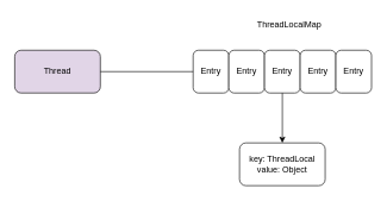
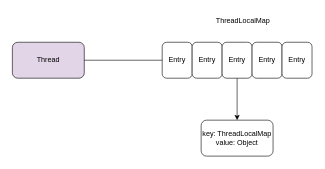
  <mxCell id="0" />
  <mxCell id="1" parent="0" />
  <mxCell id="2" value="Thread" style="rounded=1;whiteSpace=wrap;html=1;fillColor=#e1d5e7;" vertex="1" parent="1"><mxGeometry x="20" y="70" width="120" height="60" as="geometry" /></mxCell>
  <mxCell id="3" value="Entry" style="rounded=1;whiteSpace=wrap;html=1;" vertex="1" parent="1"><mxGeometry x="270" y="70" width="50" height="60" as="geometry" /></mxCell>
  <mxCell id="4" value="" style="endArrow=none;html=1;rounded=0;exitX=1;exitY=0.5;exitDx=0;exitDy=0;entryX=0;entryY=0.5;entryDx=0;entryDy=0;" edge="1" parent="1" source="2" target="3"><mxGeometry width="50" height="50" relative="1" as="geometry"><mxPoint x="280" y="210" as="sourcePoint" /><mxPoint x="330" y="160" as="targetPoint" /></mxGeometry></mxCell>
  <mxCell id="5" value="Entry" style="rounded=1;whiteSpace=wrap;html=1;" vertex="1" parent="1"><mxGeometry x="320" y="70" width="50" height="60" as="geometry" /></mxCell>
  <mxCell id="6" value="Entry" style="rounded=1;whiteSpace=wrap;html=1;" vertex="1" parent="1"><mxGeometry x="370" y="70" width="50" height="60" as="geometry" /></mxCell>
  <mxCell id="7" value="Entry" style="rounded=1;whiteSpace=wrap;html=1;" vertex="1" parent="1"><mxGeometry x="420" y="70" width="50" height="60" as="geometry" /></mxCell>
  <mxCell id="8" value="Entry" style="rounded=1;whiteSpace=wrap;html=1;" vertex="1" parent="1"><mxGeometry x="470" y="70" width="50" height="60" as="geometry" /></mxCell>
  <mxCell id="9" value="ThreadLocalMap" style="text;html=1;strokeColor=none;fillColor=none;align=center;verticalAlign=middle;whiteSpace=wrap;rounded=0;" vertex="1" parent="1"><mxGeometry x="375" y="20" width="60" height="30" as="geometry" /></mxCell>
  <mxCell id="10" value="" style="endArrow=classic;html=1;rounded=0;exitX=0.5;exitY=1;exitDx=0;exitDy=0;" edge="1" parent="1" source="6"><mxGeometry width="50" height="50" relative="1" as="geometry"><mxPoint x="280" y="210" as="sourcePoint" /><mxPoint x="395" y="200" as="targetPoint" /></mxGeometry></mxCell>
- <mxCell id="11" value="key: ThreadLocal&lt;br&gt;value: Object" style="rounded=1;whiteSpace=wrap;html=1;" vertex="1" parent="1"><mxGeometry x="335" y="200" width="120" height="60" as="geometry" /></mxCell>
+ <mxCell id="11" value="key: ThreadLocalMap&lt;br&gt;value: Object" style="rounded=1;whiteSpace=wrap;html=1;" vertex="1" parent="1"><mxGeometry x="335" y="200" width="120" height="60" as="geometry" /></mxCell>
